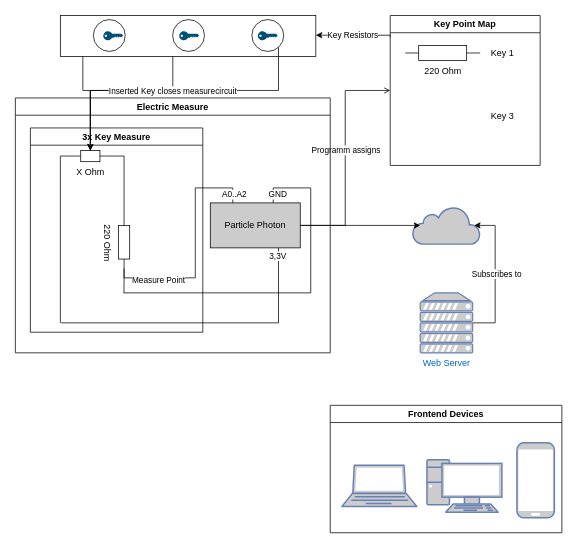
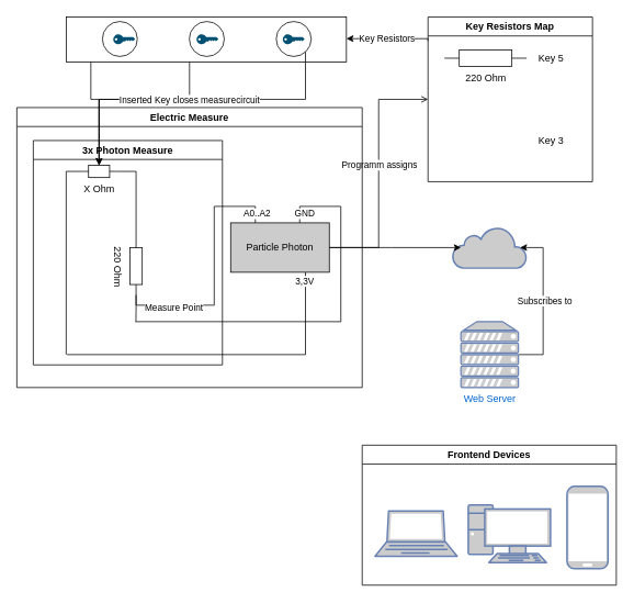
  <mxCell id="0" />
  <mxCell id="1" parent="0" />
  <mxCell id="2" style="edgeStyle=orthogonalEdgeStyle;rounded=0;orthogonalLoop=1;jettySize=auto;html=1;exitX=0.75;exitY=1;exitDx=0;exitDy=0;endArrow=none;endFill=0;" edge="1" parent="1"><mxGeometry relative="1" as="geometry"><mxPoint x="81" y="430" as="targetPoint" /><mxPoint x="371" y="330" as="sourcePoint" /><Array as="points"><mxPoint x="371" y="430" /><mxPoint x="101" y="430" /><mxPoint x="101" y="430" /></Array></mxGeometry></mxCell>
  <mxCell id="3" value="3,3V" style="edgeLabel;html=1;align=center;verticalAlign=middle;resizable=0;points=[];" vertex="1" connectable="0" parent="2"><mxGeometry x="0.018" relative="1" as="geometry"><mxPoint x="74" y="-120" as="offset" /></mxGeometry></mxCell>
  <mxCell id="4" value="3,3V" style="edgeLabel;html=1;align=center;verticalAlign=middle;resizable=0;points=[];" vertex="1" connectable="0" parent="2"><mxGeometry x="-0.95" y="-2" relative="1" as="geometry"><mxPoint as="offset" /></mxGeometry></mxCell>
  <mxCell id="5" style="edgeStyle=orthogonalEdgeStyle;rounded=0;orthogonalLoop=1;jettySize=auto;html=1;exitX=0.75;exitY=0;exitDx=0;exitDy=0;endArrow=none;endFill=0;" edge="1" parent="1"><mxGeometry relative="1" as="geometry"><mxPoint x="164" y="390" as="targetPoint" /><mxPoint x="364" y="270" as="sourcePoint" /><Array as="points"><mxPoint x="364" y="250" /><mxPoint x="414" y="250" /></Array></mxGeometry></mxCell>
  <mxCell id="6" value="GND" style="edgeLabel;html=1;align=center;verticalAlign=middle;resizable=0;points=[];" vertex="1" connectable="0" parent="5"><mxGeometry x="0.35" relative="1" as="geometry"><mxPoint x="56" y="-132" as="offset" /></mxGeometry></mxCell>
  <mxCell id="7" style="edgeStyle=orthogonalEdgeStyle;rounded=0;orthogonalLoop=1;jettySize=auto;html=1;entryX=0;entryY=0.5;entryDx=0;entryDy=0;endArrow=open;" edge="1" parent="1" source="9" target="24"><mxGeometry relative="1" as="geometry" /></mxCell>
  <mxCell id="8" value="Programm assigns" style="edgeLabel;html=1;align=center;verticalAlign=middle;resizable=0;points=[];" vertex="1" connectable="0" parent="7"><mxGeometry x="0.078" y="2" relative="1" as="geometry"><mxPoint x="2" y="1" as="offset" /></mxGeometry></mxCell>
  <mxCell id="9" value="Particle Photon" style="rounded=0;whiteSpace=wrap;html=1;fillColor=#cccccc;" vertex="1" parent="1"><mxGeometry x="280" y="270" width="120" height="60" as="geometry" /></mxCell>
  <mxCell id="10" value="" style="endArrow=none;html=1;rounded=0;edgeStyle=orthogonalEdgeStyle;exitX=0.25;exitY=0;exitDx=0;exitDy=0;entryX=1;entryY=0.5;entryDx=0;entryDy=0;entryPerimeter=0;" edge="1" parent="1" source="9" target="14"><mxGeometry width="50" height="50" relative="1" as="geometry"><mxPoint x="100" y="250" as="sourcePoint" /><mxPoint x="170" y="370" as="targetPoint" /><Array as="points"><mxPoint x="310" y="250" /><mxPoint x="260" y="250" /><mxPoint x="260" y="370" /><mxPoint x="165" y="370" /></Array></mxGeometry></mxCell>
  <mxCell id="11" value="A0..A2" style="edgeLabel;html=1;align=center;verticalAlign=middle;resizable=0;points=[];" vertex="1" connectable="0" parent="10"><mxGeometry x="-0.916" y="-1" relative="1" as="geometry"><mxPoint as="offset" /></mxGeometry></mxCell>
  <mxCell id="12" value="Measure Point" style="edgeLabel;html=1;align=center;verticalAlign=middle;resizable=0;points=[];" vertex="1" connectable="0" parent="10"><mxGeometry x="0.718" y="2" relative="1" as="geometry"><mxPoint x="16" as="offset" /></mxGeometry></mxCell>
  <mxCell id="13" style="edgeStyle=orthogonalEdgeStyle;rounded=0;orthogonalLoop=1;jettySize=auto;html=1;entryX=0.807;entryY=0.533;entryDx=0;entryDy=0;entryPerimeter=0;endArrow=none;endFill=0;" edge="1" parent="1" source="14"><mxGeometry relative="1" as="geometry"><mxPoint x="164.795" y="389.67" as="targetPoint" /></mxGeometry></mxCell>
  <mxCell id="14" value="220 Ohm" style="pointerEvents=1;verticalLabelPosition=bottom;shadow=0;dashed=0;align=center;html=1;verticalAlign=top;shape=mxgraph.electrical.resistors.resistor_1;rotation=90;" vertex="1" parent="1"><mxGeometry x="130" y="315" width="70" height="15" as="geometry" /></mxCell>
  <mxCell id="15" style="edgeStyle=orthogonalEdgeStyle;rounded=0;orthogonalLoop=1;jettySize=auto;html=1;endArrow=none;endFill=0;" edge="1" parent="1" source="16"><mxGeometry relative="1" as="geometry"><mxPoint x="80" y="430" as="targetPoint" /><Array as="points"><mxPoint x="80" y="207" /></Array></mxGeometry></mxCell>
  <mxCell id="16" value="X Ohm" style="pointerEvents=1;verticalLabelPosition=bottom;shadow=0;dashed=0;align=center;html=1;verticalAlign=top;shape=mxgraph.electrical.resistors.resistor_1;rotation=0;" vertex="1" parent="1"><mxGeometry x="100" y="200" width="40" height="15" as="geometry" /></mxCell>
  <mxCell id="17" style="edgeStyle=orthogonalEdgeStyle;rounded=0;orthogonalLoop=1;jettySize=auto;html=1;entryX=0;entryY=0.5;entryDx=0;entryDy=0;entryPerimeter=0;endArrow=none;endFill=0;" edge="1" parent="1" source="16" target="14"><mxGeometry relative="1" as="geometry" /></mxCell>
  <mxCell id="18" value="Electric Measure" style="swimlane;whiteSpace=wrap;html=1;" vertex="1" parent="1"><mxGeometry x="20" y="130" width="420" height="340" as="geometry" /></mxCell>
- <mxCell id="19" value="3x Key Measure" style="swimlane;whiteSpace=wrap;html=1;" vertex="1" parent="18"><mxGeometry x="20" y="40" width="230" height="272.5" as="geometry" /></mxCell>
+ <mxCell id="19" value="3x Photon Measure" style="swimlane;whiteSpace=wrap;html=1;" vertex="1" parent="18"><mxGeometry x="20" y="40" width="230" height="272.5" as="geometry" /></mxCell>
  <mxCell id="20" value="" style="group" vertex="1" connectable="0" parent="1"><mxGeometry x="520" y="20" width="200" height="200" as="geometry" /></mxCell>
  <mxCell id="21" value="220 Ohm" style="pointerEvents=1;verticalLabelPosition=bottom;shadow=0;dashed=0;align=center;html=1;verticalAlign=top;shape=mxgraph.electrical.resistors.resistor_1;" vertex="1" parent="20"><mxGeometry x="20" y="40" width="100" height="20" as="geometry" /></mxCell>
- <mxCell id="22" value="Key 1" style="text;html=1;strokeColor=none;fillColor=none;align=center;verticalAlign=middle;whiteSpace=wrap;rounded=0;" vertex="1" parent="20"><mxGeometry x="120" y="35" width="60" height="30" as="geometry" /></mxCell>
- <mxCell id="23" value="Key 3" style="text;html=1;strokeColor=none;fillColor=none;align=center;verticalAlign=middle;whiteSpace=wrap;rounded=0;" vertex="1" parent="20"><mxGeometry x="120" y="120" width="60" height="30" as="geometry" /></mxCell>
- <mxCell id="24" value="Key Point Map" style="swimlane;whiteSpace=wrap;html=1;" vertex="1" parent="20"><mxGeometry width="200" height="200" as="geometry" /></mxCell>
+ <mxCell id="22" value="Key 5" style="text;html=1;strokeColor=none;fillColor=none;align=center;verticalAlign=middle;whiteSpace=wrap;rounded=0;" vertex="1" parent="20"><mxGeometry x="120" y="35" width="60" height="30" as="geometry" /></mxCell>
+ <mxCell id="23" value="Key 3" style="text;html=1;strokeColor=none;fillColor=none;align=center;verticalAlign=middle;whiteSpace=wrap;rounded=0;" vertex="1" parent="20"><mxGeometry x="120" y="135" width="60" height="30" as="geometry" /></mxCell>
+ <mxCell id="24" value="Key Resistors Map" style="swimlane;whiteSpace=wrap;html=1;" vertex="1" parent="20"><mxGeometry width="200" height="200" as="geometry" /></mxCell>
  <mxCell id="25" style="edgeStyle=orthogonalEdgeStyle;rounded=0;orthogonalLoop=1;jettySize=auto;html=1;" edge="1" parent="1" source="29" target="16"><mxGeometry relative="1" as="geometry"><Array as="points"><mxPoint x="110" y="120" /><mxPoint x="120" y="120" /></Array></mxGeometry></mxCell>
  <mxCell id="26" style="edgeStyle=orthogonalEdgeStyle;rounded=0;orthogonalLoop=1;jettySize=auto;html=1;" edge="1" parent="1" source="30"><mxGeometry relative="1" as="geometry"><mxPoint x="120" y="200" as="targetPoint" /><Array as="points"><mxPoint x="230" y="120" /><mxPoint x="120" y="120" /></Array></mxGeometry></mxCell>
  <mxCell id="27" value="" style="group" vertex="1" connectable="0" parent="1"><mxGeometry x="80" y="20" width="370" height="60" as="geometry" /></mxCell>
  <mxCell id="28" value="" style="rounded=0;whiteSpace=wrap;html=1;" vertex="1" parent="27"><mxGeometry width="340.789" height="54.55" as="geometry" /></mxCell>
  <mxCell id="29" value="" style="ellipse;whiteSpace=wrap;html=1;aspect=fixed;" vertex="1" parent="27"><mxGeometry x="44.048" y="5.455" width="42.488" height="42.488" as="geometry" /></mxCell>
  <mxCell id="30" value="" style="ellipse;whiteSpace=wrap;html=1;aspect=fixed;" vertex="1" parent="27"><mxGeometry x="149.762" y="5.455" width="42.488" height="42.488" as="geometry" /></mxCell>
  <mxCell id="31" style="edgeStyle=orthogonalEdgeStyle;rounded=0;orthogonalLoop=1;jettySize=auto;html=1;endArrow=none;endFill=0;" edge="1" parent="27" source="33"><mxGeometry relative="1" as="geometry"><mxPoint x="40" y="180" as="targetPoint" /><Array as="points"><mxPoint x="291" y="100" /><mxPoint x="40" y="100" /><mxPoint x="40" y="170" /></Array></mxGeometry></mxCell>
  <mxCell id="32" value="Inserted Key closes measurecircuit" style="edgeLabel;html=1;align=center;verticalAlign=middle;resizable=0;points=[];" vertex="1" connectable="0" parent="31"><mxGeometry x="0.383" y="-3" relative="1" as="geometry"><mxPoint x="70" y="3" as="offset" /></mxGeometry></mxCell>
  <mxCell id="33" value="" style="ellipse;whiteSpace=wrap;html=1;aspect=fixed;" vertex="1" parent="27"><mxGeometry x="255.476" y="5.455" width="42.488" height="42.488" as="geometry" /></mxCell>
  <mxCell id="34" value="" style="points=[[0,0.5,0],[0.24,0,0],[0.5,0.28,0],[0.995,0.475,0],[0.5,0.72,0],[0.24,1,0]];verticalLabelPosition=bottom;sketch=0;html=1;verticalAlign=top;aspect=fixed;align=center;pointerEvents=1;shape=mxgraph.cisco19.key;fillColor=#005073;strokeColor=none;" vertex="1" parent="27"><mxGeometry x="158.571" y="21.136" width="26.555" height="11.95" as="geometry" /></mxCell>
  <mxCell id="35" value="" style="points=[[0,0.5,0],[0.24,0,0],[0.5,0.28,0],[0.995,0.475,0],[0.5,0.72,0],[0.24,1,0]];verticalLabelPosition=bottom;sketch=0;html=1;verticalAlign=top;aspect=fixed;align=center;pointerEvents=1;shape=mxgraph.cisco19.key;fillColor=#005073;strokeColor=none;" vertex="1" parent="27"><mxGeometry x="57.262" y="21.136" width="26.555" height="11.95" as="geometry" /></mxCell>
  <mxCell id="36" value="" style="points=[[0,0.5,0],[0.24,0,0],[0.5,0.28,0],[0.995,0.475,0],[0.5,0.72,0],[0.24,1,0]];verticalLabelPosition=bottom;sketch=0;html=1;verticalAlign=top;aspect=fixed;align=center;pointerEvents=1;shape=mxgraph.cisco19.key;fillColor=#005073;strokeColor=none;" vertex="1" parent="27"><mxGeometry x="263.405" y="21.136" width="26.555" height="11.95" as="geometry" /></mxCell>
  <mxCell id="37" style="edgeStyle=orthogonalEdgeStyle;rounded=0;orthogonalLoop=1;jettySize=auto;html=1;entryX=1;entryY=0.5;entryDx=0;entryDy=0;" edge="1" parent="1"><mxGeometry relative="1" as="geometry"><mxPoint x="520" y="49.034" as="sourcePoint" /><mxPoint x="420.789" y="46.275" as="targetPoint" /><Array as="points"><mxPoint x="520" y="46" /></Array></mxGeometry></mxCell>
  <mxCell id="38" value="Key Resistors" style="edgeLabel;html=1;align=center;verticalAlign=middle;resizable=0;points=[];" vertex="1" connectable="0" parent="37"><mxGeometry x="0.177" y="-1" relative="1" as="geometry"><mxPoint x="7" y="1" as="offset" /></mxGeometry></mxCell>
  <mxCell id="39" value="" style="html=1;outlineConnect=0;fillColor=#CCCCCC;strokeColor=#6881B3;gradientColor=none;gradientDirection=north;strokeWidth=2;shape=mxgraph.networks.cloud;fontColor=#ffffff;" vertex="1" parent="1"><mxGeometry x="550" y="275" width="90" height="50" as="geometry" /></mxCell>
  <mxCell id="40" style="edgeStyle=orthogonalEdgeStyle;rounded=0;orthogonalLoop=1;jettySize=auto;html=1;entryX=0.111;entryY=0.501;entryDx=0;entryDy=0;entryPerimeter=0;" edge="1" parent="1" source="9" target="39"><mxGeometry relative="1" as="geometry"><Array as="points" /></mxGeometry></mxCell>
  <mxCell id="41" value="Web Server" style="fontColor=#0066CC;verticalAlign=top;verticalLabelPosition=bottom;labelPosition=center;align=center;html=1;outlineConnect=0;fillColor=#CCCCCC;strokeColor=#6881B3;gradientColor=none;gradientDirection=north;strokeWidth=2;shape=mxgraph.networks.server;" vertex="1" parent="1"><mxGeometry x="560" y="390" width="70" height="80" as="geometry" /></mxCell>
  <mxCell id="42" style="edgeStyle=orthogonalEdgeStyle;rounded=0;orthogonalLoop=1;jettySize=auto;html=1;entryX=0.91;entryY=0.5;entryDx=0;entryDy=0;entryPerimeter=0;" edge="1" parent="1" source="41" target="39"><mxGeometry relative="1" as="geometry"><Array as="points"><mxPoint x="660" y="430" /><mxPoint x="660" y="300" /></Array></mxGeometry></mxCell>
  <mxCell id="43" value="Subscribes to" style="edgeLabel;html=1;align=center;verticalAlign=middle;resizable=0;points=[];" vertex="1" connectable="0" parent="42"><mxGeometry x="0.018" y="-1" relative="1" as="geometry"><mxPoint as="offset" /></mxGeometry></mxCell>
  <mxCell id="44" value="Frontend Devices" style="swimlane;whiteSpace=wrap;html=1;" vertex="1" parent="1"><mxGeometry x="440" y="540" width="309" height="170" as="geometry" /></mxCell>
  <mxCell id="45" value="" style="fontColor=#0066CC;verticalAlign=top;verticalLabelPosition=bottom;labelPosition=center;align=center;html=1;outlineConnect=0;fillColor=#CCCCCC;strokeColor=#6881B3;gradientColor=none;gradientDirection=north;strokeWidth=2;shape=mxgraph.networks.laptop;" vertex="1" parent="44"><mxGeometry x="15.54" y="80" width="100" height="55" as="geometry" /></mxCell>
  <mxCell id="46" value="" style="fontColor=#0066CC;verticalAlign=top;verticalLabelPosition=bottom;labelPosition=center;align=center;html=1;outlineConnect=0;fillColor=#CCCCCC;strokeColor=#6881B3;gradientColor=none;gradientDirection=north;strokeWidth=2;shape=mxgraph.networks.pc;" vertex="1" parent="44"><mxGeometry x="129" y="72.5" width="100" height="70" as="geometry" /></mxCell>
  <mxCell id="47" value="" style="fontColor=#0066CC;verticalAlign=top;verticalLabelPosition=bottom;labelPosition=center;align=center;html=1;outlineConnect=0;fillColor=#CCCCCC;strokeColor=#6881B3;gradientColor=none;gradientDirection=north;strokeWidth=2;shape=mxgraph.networks.mobile;" vertex="1" parent="44"><mxGeometry x="249" y="50" width="50" height="100" as="geometry" /></mxCell>
